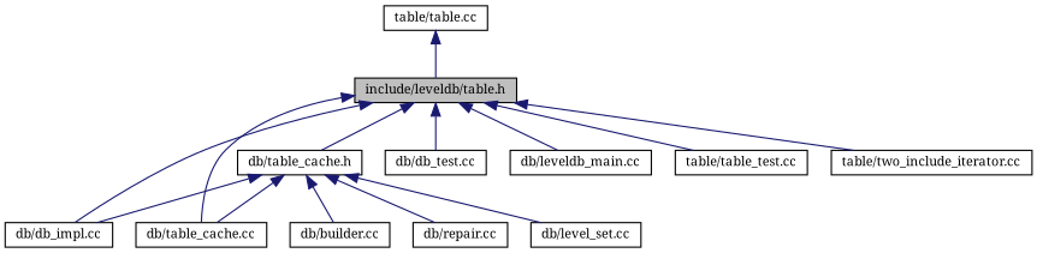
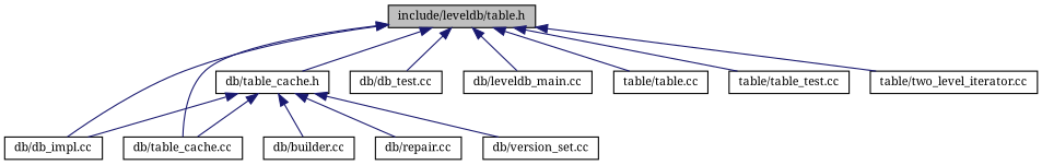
  digraph {
    fontname="Noto Serif"
    node [color=black fillcolor=white fontname="Noto Serif" fontsize=10 shape=record style=filled]
    edge [color=midnightblue dir=back fontname="Noto Serif" fontsize=10 labelfontname=Helvetica labelfontsize=10 style=solid]
    n1 [fillcolor=grey75 fontcolor=black height=0.2 label="include/leveldb/table.h" width=0.4]
    n2 [height=0.2 label="db/table_cache.h" width=0.4]
    n3 [height=0.2 label="db/db_impl.cc" width=0.4]
    n4 [height=0.2 label="db/table_cache.cc" width=0.4]
    n5 [height=0.2 label="db/db_test.cc" width=0.4]
    n6 [height=0.2 label="db/leveldb_main.cc" width=0.4]
    n7 [height=0.2 label="table/table.cc" width=0.4]
    n8 [height=0.2 label="table/table_test.cc" width=0.4]
-   n9 [height=0.2 label="table/two_include_iterator.cc" width=0.4]
+   n9 [height=0.2 label="table/two_level_iterator.cc" width=0.4]
    n10 [height=0.2 label="db/builder.cc" width=0.4]
    n11 [height=0.2 label="db/repair.cc" width=0.4]
-   n12 [height=0.2 label="db/level_set.cc" width=0.4]
+   n12 [height=0.2 label="db/version_set.cc" width=0.4]
    n1 -> n2
    n1 -> n3
    n1 -> n4
    n1 -> n5
    n1 -> n6
-   n7 -> n1
+   n1 -> n7
    n1 -> n8
    n1 -> n9
    n2 -> n3
    n2 -> n4
    n2 -> n10
    n2 -> n11
    n2 -> n12
  }
